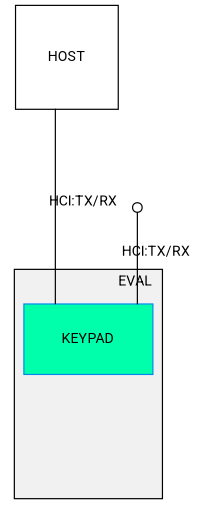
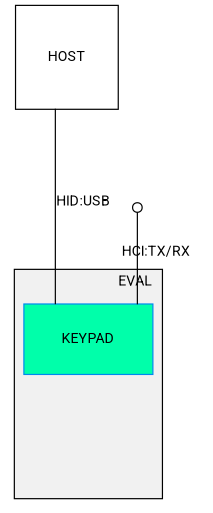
  digraph {
    fontname="Roboto,Helvetica,Arial,sans-serif"
    fontsize=12
    labeldistance=0.8
    labelfloat=true
    newrank=false
    nodesep=0.12
    rankdir=TB
    ranksep=0.8
    splines=ortho
    node [fixedsize=true fontname="Roboto,Helvetica,Arial,sans-serif" fontsize=12 shape=record style=filled]
    edge [fontname="Roboto,Helvetica,Arial,sans-serif" fontsize=12 dir=none]
    n1 [color="#0088ee" fillcolor="#00ffaa" height=0.8 label=KEYPAD width=1.5]
    node4 [height=0.5 style=invis width=0.1]
    n3 [fillcolor="#ffffff" height=1.2 label=HOST width=1.2]
    node1 [height=0 style=invis width=1.0]
    subgraph cluster_1 {
      fillcolor="#f1f1f1"
      label=EVAL
      labeljust=r
      style=filled
      n1
      node4
    }
    n1 -> node4 [style=invis xlabel=ph dir=""]
-   n3 -> n1 [label="HCI:TX/RX"]
+   n3 -> n1 [label="HID:USB"]
    n3 -> node1 [label=USB style=invis]
    node1 -> n1 [arrowhead=none arrowtail=odot dir=both label="HCI:TX/RX"]
  }
